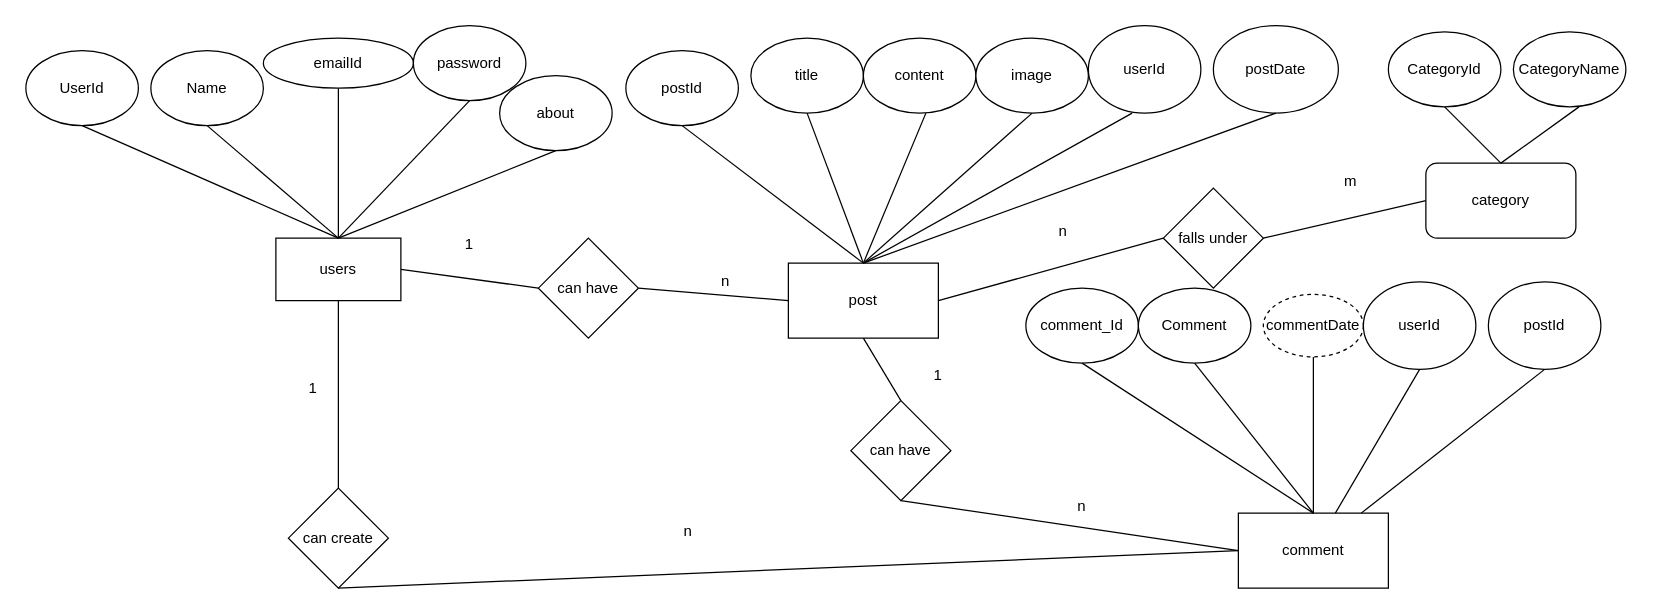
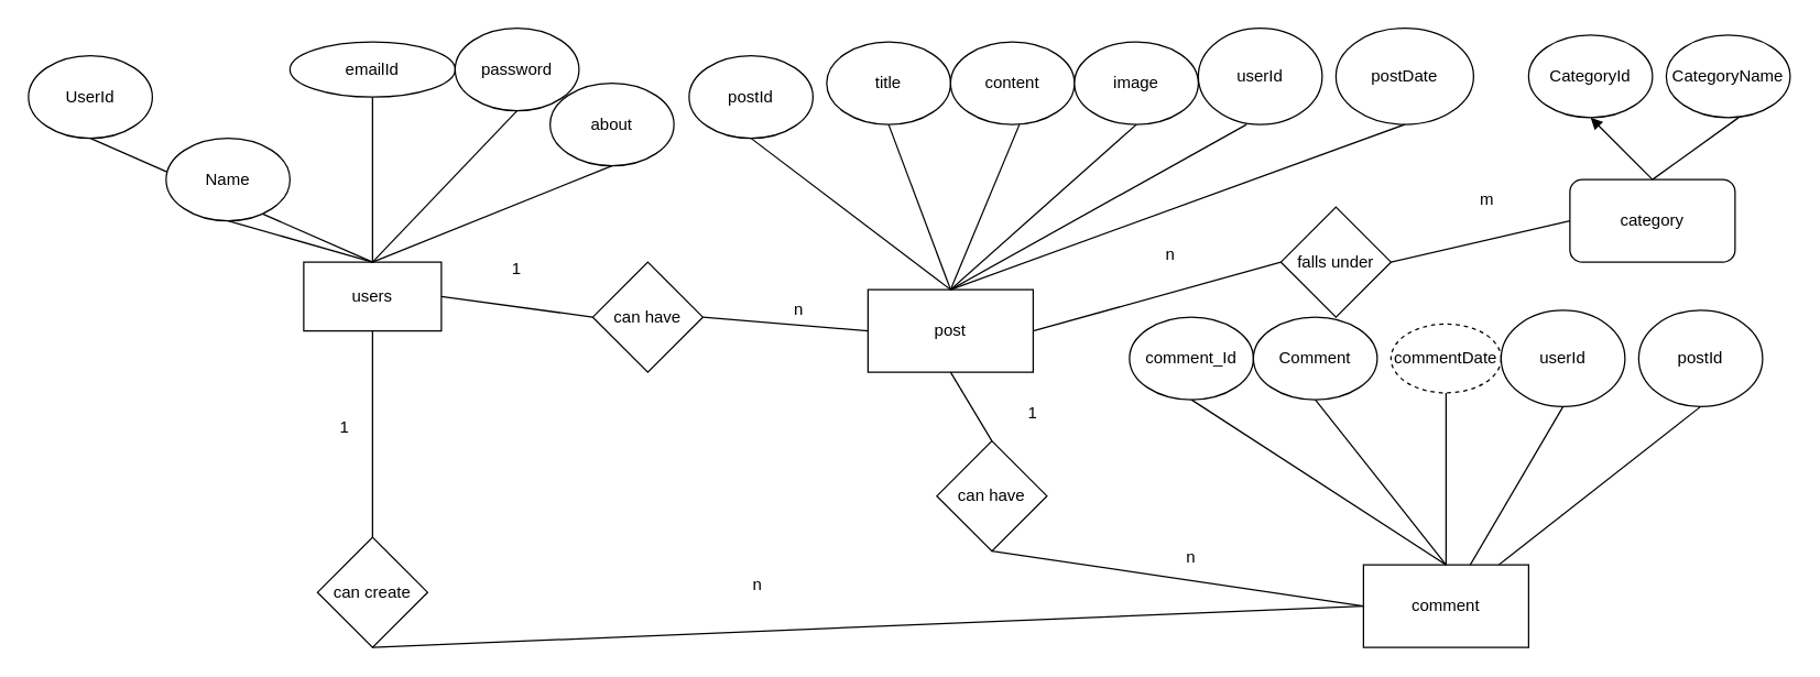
  <mxCell id="0" />
  <mxCell id="1" parent="0" />
  <mxCell id="2" value="post" style="rounded=0;whiteSpace=wrap;html=1;" vertex="1" parent="1"><mxGeometry x="630" y="210" width="120" height="60" as="geometry" /></mxCell>
  <mxCell id="3" value="users" style="rounded=0;whiteSpace=wrap;html=1;" vertex="1" parent="1"><mxGeometry x="220" y="190" width="100" height="50" as="geometry" /></mxCell>
  <mxCell id="4" value="UserId" style="ellipse;whiteSpace=wrap;html=1;" vertex="1" parent="1"><mxGeometry x="20" width="90" height="60" as="geometry" y="40" /></mxCell>
  <mxCell id="5" value="" style="endArrow=none;html=1;rounded=0;entryX=0.5;entryY=1;entryDx=0;entryDy=0;exitX=0.5;exitY=0;exitDx=0;exitDy=0;" edge="1" parent="1" source="3" target="4"><mxGeometry width="50" height="50" relative="1" as="geometry"><mxPoint x="420" y="300" as="sourcePoint" /><mxPoint x="470" y="250" as="targetPoint" /></mxGeometry></mxCell>
- <mxCell id="6" value="Name" style="ellipse;whiteSpace=wrap;html=1;" vertex="1" parent="1"><mxGeometry x="120" width="90" height="60" as="geometry" y="40" /></mxCell>
+ <mxCell id="6" value="Name" style="ellipse;whiteSpace=wrap;html=1;" vertex="1" parent="1"><mxGeometry x="120" y="100" width="90" height="60" as="geometry" /></mxCell>
  <mxCell id="7" value="" style="endArrow=none;html=1;rounded=0;entryX=0.5;entryY=1;entryDx=0;entryDy=0;" edge="1" parent="1" target="6"><mxGeometry width="50" height="50" relative="1" as="geometry"><mxPoint x="270" y="190" as="sourcePoint" /><mxPoint x="75" y="110" as="targetPoint" /></mxGeometry></mxCell>
  <mxCell id="8" value="" style="endArrow=none;html=1;rounded=0;" edge="1" parent="1" target="9"><mxGeometry width="50" height="50" relative="1" as="geometry"><mxPoint x="270" y="190" as="sourcePoint" /><mxPoint x="270" y="80" as="targetPoint" /></mxGeometry></mxCell>
  <mxCell id="9" value="emailId" style="ellipse;whiteSpace=wrap;html=1;" vertex="1" parent="1"><mxGeometry x="210" y="30" width="120" height="40" as="geometry" /></mxCell>
  <mxCell id="10" value="password" style="ellipse;whiteSpace=wrap;html=1;" vertex="1" parent="1"><mxGeometry x="330" y="20" width="90" height="60" as="geometry" /></mxCell>
  <mxCell id="11" value="" style="endArrow=none;html=1;rounded=0;entryX=0.5;entryY=1;entryDx=0;entryDy=0;exitX=0.5;exitY=0;exitDx=0;exitDy=0;" edge="1" parent="1" source="3" target="10"><mxGeometry width="50" height="50" relative="1" as="geometry"><mxPoint x="280" y="200" as="sourcePoint" /><mxPoint x="280" y="80" as="targetPoint" /></mxGeometry></mxCell>
  <mxCell id="12" value="" style="endArrow=none;html=1;rounded=0;exitX=0.5;exitY=0;exitDx=0;exitDy=0;entryX=0.5;entryY=1;entryDx=0;entryDy=0;" edge="1" parent="1" source="3" target="13"><mxGeometry width="50" height="50" relative="1" as="geometry"><mxPoint x="290" y="210" as="sourcePoint" /><mxPoint x="430" y="130" as="targetPoint" /></mxGeometry></mxCell>
  <mxCell id="13" value="about" style="ellipse;whiteSpace=wrap;html=1;" vertex="1" parent="1"><mxGeometry x="399" y="60" width="90" height="60" as="geometry" /></mxCell>
  <mxCell id="14" value="postId&lt;span style=&quot;color: rgba(0, 0, 0, 0); font-family: monospace; font-size: 0px; text-align: start;&quot;&gt;%3CmxGraphModel%3E%3Croot%3E%3CmxCell%20id%3D%220%22%2F%3E%3CmxCell%20id%3D%221%22%20parent%3D%220%22%2F%3E%3CmxCell%20id%3D%222%22%20value%3D%22about%22%20style%3D%22ellipse%3BwhiteSpace%3Dwrap%3Bhtml%3D1%3B%22%20vertex%3D%221%22%20parent%3D%221%22%3E%3CmxGeometry%20x%3D%22390%22%20y%3D%2240%22%20width%3D%2290%22%20height%3D%2260%22%20as%3D%22geometry%22%2F%3E%3C%2FmxCell%3E%3C%2Froot%3E%3C%2FmxGraphModel%3E&lt;/span&gt;" style="ellipse;whiteSpace=wrap;html=1;" vertex="1" parent="1"><mxGeometry x="500" width="90" height="60" as="geometry" y="40" /></mxCell>
  <mxCell id="15" value="title" style="ellipse;whiteSpace=wrap;html=1;" vertex="1" parent="1"><mxGeometry x="600" y="30" width="90" height="60" as="geometry" /></mxCell>
  <mxCell id="16" value="cont&lt;span style=&quot;color: rgba(0, 0, 0, 0); font-family: monospace; font-size: 0px; text-align: start;&quot;&gt;%3CmxGraphModel%3E%3Croot%3E%3CmxCell%20id%3D%220%22%2F%3E%3CmxCell%20id%3D%221%22%20parent%3D%220%22%2F%3E%3CmxCell%20id%3D%222%22%20value%3D%22about%22%20style%3D%22ellipse%3BwhiteSpace%3Dwrap%3Bhtml%3D1%3B%22%20vertex%3D%221%22%20parent%3D%221%22%3E%3CmxGeometry%20x%3D%22390%22%20y%3D%2240%22%20width%3D%2290%22%20height%3D%2260%22%20as%3D%22geometry%22%2F%3E%3C%2FmxCell%3E%3C%2Froot%3E%3C%2FmxGraphModel%3E&lt;/span&gt;ent" style="ellipse;whiteSpace=wrap;html=1;" vertex="1" parent="1"><mxGeometry x="690" y="30" width="90" height="60" as="geometry" /></mxCell>
  <mxCell id="17" value="image" style="ellipse;whiteSpace=wrap;html=1;" vertex="1" parent="1"><mxGeometry x="780" y="30" width="90" height="60" as="geometry" /></mxCell>
  <mxCell id="18" value="" style="endArrow=none;html=1;rounded=0;exitX=0.5;exitY=0;exitDx=0;exitDy=0;" edge="1" parent="1" source="2"><mxGeometry width="50" height="50" relative="1" as="geometry"><mxPoint x="740" y="210" as="sourcePoint" /><mxPoint x="740" y="90" as="targetPoint" /></mxGeometry></mxCell>
  <mxCell id="19" value="" style="endArrow=none;html=1;rounded=0;entryX=0.5;entryY=1;entryDx=0;entryDy=0;exitX=0.5;exitY=0;exitDx=0;exitDy=0;" edge="1" parent="1" source="2" target="15"><mxGeometry width="50" height="50" relative="1" as="geometry"><mxPoint x="290" y="210" as="sourcePoint" /><mxPoint x="290" y="90" as="targetPoint" /></mxGeometry></mxCell>
  <mxCell id="20" value="" style="endArrow=none;html=1;rounded=0;entryX=0.5;entryY=1;entryDx=0;entryDy=0;exitX=0.5;exitY=0;exitDx=0;exitDy=0;" edge="1" parent="1" source="2" target="14"><mxGeometry width="50" height="50" relative="1" as="geometry"><mxPoint x="300" y="220" as="sourcePoint" /><mxPoint x="300" y="100" as="targetPoint" /></mxGeometry></mxCell>
  <mxCell id="21" value="" style="endArrow=none;html=1;rounded=0;entryX=0.5;entryY=1;entryDx=0;entryDy=0;exitX=0.5;exitY=0;exitDx=0;exitDy=0;" edge="1" parent="1" source="2" target="17"><mxGeometry width="50" height="50" relative="1" as="geometry"><mxPoint x="310" y="230" as="sourcePoint" /><mxPoint x="310" y="110" as="targetPoint" /></mxGeometry></mxCell>
  <mxCell id="22" value="userId" style="ellipse;whiteSpace=wrap;html=1;" vertex="1" parent="1"><mxGeometry x="870" y="20" width="90" height="70" as="geometry" /></mxCell>
  <mxCell id="23" value="" style="endArrow=none;html=1;rounded=0;entryX=0.389;entryY=1;entryDx=0;entryDy=0;entryPerimeter=0;exitX=0.5;exitY=0;exitDx=0;exitDy=0;" edge="1" parent="1" source="2" target="22"><mxGeometry width="50" height="50" relative="1" as="geometry"><mxPoint x="320" y="240" as="sourcePoint" /><mxPoint x="320" y="120" as="targetPoint" /></mxGeometry></mxCell>
  <mxCell id="24" value="can have" style="rhombus;whiteSpace=wrap;html=1;" vertex="1" parent="1"><mxGeometry x="430" y="190" width="80" height="80" as="geometry" /></mxCell>
  <mxCell id="25" value="" style="endArrow=none;html=1;rounded=0;exitX=1;exitY=0.5;exitDx=0;exitDy=0;entryX=0;entryY=0.5;entryDx=0;entryDy=0;" edge="1" parent="1" source="24" target="2"><mxGeometry width="50" height="50" relative="1" as="geometry"><mxPoint x="620" y="250" as="sourcePoint" /><mxPoint x="670" y="200" as="targetPoint" /></mxGeometry></mxCell>
  <mxCell id="26" value="" style="endArrow=none;html=1;rounded=0;exitX=1;exitY=0.5;exitDx=0;exitDy=0;entryX=0;entryY=0.5;entryDx=0;entryDy=0;" edge="1" parent="1" source="3" target="24"><mxGeometry width="50" height="50" relative="1" as="geometry"><mxPoint x="620" y="250" as="sourcePoint" /><mxPoint x="440" y="210" as="targetPoint" /></mxGeometry></mxCell>
  <mxCell id="27" value="1&lt;span style=&quot;color: rgba(0, 0, 0, 0); font-family: monospace; font-size: 0px; text-align: start;&quot;&gt;%3CmxGraphModel%3E%3Croot%3E%3CmxCell%20id%3D%220%22%2F%3E%3CmxCell%20id%3D%221%22%20parent%3D%220%22%2F%3E%3CmxCell%20id%3D%222%22%20value%3D%22%22%20style%3D%22endArrow%3Dnone%3Bhtml%3D1%3Brounded%3D0%3B%22%20edge%3D%221%22%20parent%3D%221%22%3E%3CmxGeometry%20width%3D%2250%22%20height%3D%2250%22%20relative%3D%221%22%20as%3D%22geometry%22%3E%3CmxPoint%20x%3D%22290%22%20y%3D%22200%22%20as%3D%22sourcePoint%22%2F%3E%3CmxPoint%20x%3D%22290%22%20y%3D%2280%22%20as%3D%22targetPoint%22%2F%3E%3C%2FmxGeometry%3E%3C%2FmxCell%3E%3C%2Froot%3E%3C%2FmxGraphModel%3E&lt;/span&gt;" style="text;html=1;strokeColor=none;fillColor=none;align=center;verticalAlign=middle;whiteSpace=wrap;rounded=0;" vertex="1" parent="1"><mxGeometry x="345" y="180" width="60" height="30" as="geometry" /></mxCell>
  <mxCell id="28" value="n" style="text;html=1;strokeColor=none;fillColor=none;align=center;verticalAlign=middle;whiteSpace=wrap;rounded=0;" vertex="1" parent="1"><mxGeometry x="520" y="410" width="60" height="30" as="geometry" /></mxCell>
  <mxCell id="29" value="comment" style="rounded=0;whiteSpace=wrap;html=1;" vertex="1" parent="1"><mxGeometry x="990" y="410" width="120" height="60" as="geometry" /></mxCell>
  <mxCell id="30" value="comment_Id" style="ellipse;whiteSpace=wrap;html=1;" vertex="1" parent="1"><mxGeometry x="820" y="230" width="90" height="60" as="geometry" /></mxCell>
  <mxCell id="31" value="Comment" style="ellipse;whiteSpace=wrap;html=1;" vertex="1" parent="1"><mxGeometry x="910" y="230" width="90" height="60" as="geometry" /></mxCell>
  <mxCell id="32" value="postDate" style="ellipse;whiteSpace=wrap;html=1;" vertex="1" parent="1"><mxGeometry x="970" y="20" width="100" height="70" as="geometry" /></mxCell>
  <mxCell id="33" value="" style="endArrow=none;html=1;rounded=0;entryX=0.5;entryY=1;entryDx=0;entryDy=0;exitX=0.5;exitY=0;exitDx=0;exitDy=0;" edge="1" parent="1" source="2" target="32"><mxGeometry width="50" height="50" relative="1" as="geometry"><mxPoint x="710" y="180" as="sourcePoint" /><mxPoint x="565" y="110" as="targetPoint" /></mxGeometry></mxCell>
  <mxCell id="34" value="commentDate" style="ellipse;whiteSpace=wrap;html=1;dashed=1;" vertex="1" parent="1"><mxGeometry x="1010" y="235" width="80" height="50" as="geometry" /></mxCell>
  <mxCell id="35" value="userId" style="ellipse;whiteSpace=wrap;html=1;" vertex="1" parent="1"><mxGeometry x="1090" y="225" width="90" height="70" as="geometry" /></mxCell>
  <mxCell id="36" value="postId" style="ellipse;whiteSpace=wrap;html=1;" vertex="1" parent="1"><mxGeometry x="1190" y="225" width="90" height="70" as="geometry" /></mxCell>
  <mxCell id="37" value="" style="endArrow=none;html=1;rounded=0;entryX=0.5;entryY=1;entryDx=0;entryDy=0;exitX=0.5;exitY=0;exitDx=0;exitDy=0;" edge="1" parent="1" source="29" target="30"><mxGeometry width="50" height="50" relative="1" as="geometry"><mxPoint x="1025" y="370" as="sourcePoint" /><mxPoint x="870" y="290" as="targetPoint" /></mxGeometry></mxCell>
  <mxCell id="38" value="" style="endArrow=none;html=1;rounded=0;entryX=0.5;entryY=1;entryDx=0;entryDy=0;" edge="1" parent="1" source="29" target="35"><mxGeometry width="50" height="50" relative="1" as="geometry"><mxPoint x="1050" y="400" as="sourcePoint" /><mxPoint x="875" y="300" as="targetPoint" /></mxGeometry></mxCell>
  <mxCell id="39" value="" style="endArrow=none;html=1;rounded=0;entryX=0.5;entryY=1;entryDx=0;entryDy=0;" edge="1" parent="1" source="29" target="34"><mxGeometry width="50" height="50" relative="1" as="geometry"><mxPoint x="1050" y="400" as="sourcePoint" /><mxPoint x="885" y="310" as="targetPoint" /></mxGeometry></mxCell>
  <mxCell id="40" value="" style="endArrow=none;html=1;rounded=0;entryX=0.5;entryY=1;entryDx=0;entryDy=0;exitX=0.5;exitY=0;exitDx=0;exitDy=0;" edge="1" parent="1" source="29" target="31"><mxGeometry width="50" height="50" relative="1" as="geometry"><mxPoint x="1050" y="400" as="sourcePoint" /><mxPoint x="895" y="320" as="targetPoint" /></mxGeometry></mxCell>
  <mxCell id="41" value="" style="endArrow=none;html=1;rounded=0;entryX=0.5;entryY=1;entryDx=0;entryDy=0;" edge="1" parent="1" source="29" target="36"><mxGeometry width="50" height="50" relative="1" as="geometry"><mxPoint x="1050" y="400" as="sourcePoint" /><mxPoint x="1204.286" y="314.286" as="targetPoint" /></mxGeometry></mxCell>
  <mxCell id="42" value="can create" style="rhombus;whiteSpace=wrap;html=1;" vertex="1" parent="1"><mxGeometry x="230" y="390" width="80" height="80" as="geometry" /></mxCell>
  <mxCell id="43" value="can have" style="rhombus;whiteSpace=wrap;html=1;" vertex="1" parent="1"><mxGeometry x="680" y="320" width="80" height="80" as="geometry" /></mxCell>
  <mxCell id="44" value="" style="endArrow=none;html=1;rounded=0;exitX=0.5;exitY=0;exitDx=0;exitDy=0;entryX=0.5;entryY=1;entryDx=0;entryDy=0;" edge="1" parent="1" source="43" target="2"><mxGeometry width="50" height="50" relative="1" as="geometry"><mxPoint x="740" y="270" as="sourcePoint" /><mxPoint x="790" y="220" as="targetPoint" /></mxGeometry></mxCell>
  <mxCell id="45" value="" style="endArrow=none;html=1;rounded=0;exitX=0.5;exitY=1;exitDx=0;exitDy=0;entryX=0;entryY=0.5;entryDx=0;entryDy=0;" edge="1" parent="1" source="43" target="29"><mxGeometry width="50" height="50" relative="1" as="geometry"><mxPoint x="740" y="270" as="sourcePoint" /><mxPoint x="790" y="220" as="targetPoint" /></mxGeometry></mxCell>
  <mxCell id="46" value="" style="endArrow=none;html=1;rounded=0;exitX=0.5;exitY=0;exitDx=0;exitDy=0;entryX=0.5;entryY=1;entryDx=0;entryDy=0;" edge="1" parent="1" source="42" target="3"><mxGeometry width="50" height="50" relative="1" as="geometry"><mxPoint x="740" y="270" as="sourcePoint" /><mxPoint x="790" y="220" as="targetPoint" /></mxGeometry></mxCell>
  <mxCell id="47" value="" style="endArrow=none;html=1;rounded=0;exitX=0.5;exitY=1;exitDx=0;exitDy=0;entryX=0;entryY=0.5;entryDx=0;entryDy=0;" edge="1" parent="1" source="42" target="29"><mxGeometry width="50" height="50" relative="1" as="geometry"><mxPoint x="740" y="270" as="sourcePoint" /><mxPoint x="990" y="430" as="targetPoint" /></mxGeometry></mxCell>
  <mxCell id="48" value="1&lt;span style=&quot;color: rgba(0, 0, 0, 0); font-family: monospace; font-size: 0px; text-align: start;&quot;&gt;%3CmxGraphModel%3E%3Croot%3E%3CmxCell%20id%3D%220%22%2F%3E%3CmxCell%20id%3D%221%22%20parent%3D%220%22%2F%3E%3CmxCell%20id%3D%222%22%20value%3D%22%22%20style%3D%22endArrow%3Dnone%3Bhtml%3D1%3Brounded%3D0%3B%22%20edge%3D%221%22%20parent%3D%221%22%3E%3CmxGeometry%20width%3D%2250%22%20height%3D%2250%22%20relative%3D%221%22%20as%3D%22geometry%22%3E%3CmxPoint%20x%3D%22290%22%20y%3D%22200%22%20as%3D%22sourcePoint%22%2F%3E%3CmxPoint%20x%3D%22290%22%20y%3D%2280%22%20as%3D%22targetPoint%22%2F%3E%3C%2FmxGeometry%3E%3C%2FmxCell%3E%3C%2Froot%3E%3C%2FmxGraphModel%3E&lt;/span&gt;" style="text;html=1;strokeColor=none;fillColor=none;align=center;verticalAlign=middle;whiteSpace=wrap;rounded=0;" vertex="1" parent="1"><mxGeometry x="720" y="285" width="60" height="30" as="geometry" /></mxCell>
  <mxCell id="49" value="1&lt;span style=&quot;color: rgba(0, 0, 0, 0); font-family: monospace; font-size: 0px; text-align: start;&quot;&gt;%3CmxGraphModel%3E%3Croot%3E%3CmxCell%20id%3D%220%22%2F%3E%3CmxCell%20id%3D%221%22%20parent%3D%220%22%2F%3E%3CmxCell%20id%3D%222%22%20value%3D%22%22%20style%3D%22endArrow%3Dnone%3Bhtml%3D1%3Brounded%3D0%3B%22%20edge%3D%221%22%20parent%3D%221%22%3E%3CmxGeometry%20width%3D%2250%22%20height%3D%2250%22%20relative%3D%221%22%20as%3D%22geometry%22%3E%3CmxPoint%20x%3D%22290%22%20y%3D%22200%22%20as%3D%22sourcePoint%22%2F%3E%3CmxPoint%20x%3D%22290%22%20y%3D%2280%22%20as%3D%22targetPoint%22%2F%3E%3C%2FmxGeometry%3E%3C%2FmxCell%3E%3C%2Froot%3E%3C%2FmxGraphModel%3E&lt;/span&gt;" style="text;html=1;strokeColor=none;fillColor=none;align=center;verticalAlign=middle;whiteSpace=wrap;rounded=0;" vertex="1" parent="1"><mxGeometry x="220" y="295" width="60" height="30" as="geometry" /></mxCell>
  <mxCell id="50" value="n" style="text;html=1;strokeColor=none;fillColor=none;align=center;verticalAlign=middle;whiteSpace=wrap;rounded=0;" vertex="1" parent="1"><mxGeometry x="550" y="210" width="60" height="30" as="geometry" /></mxCell>
  <mxCell id="51" value="n" style="text;html=1;strokeColor=none;fillColor=none;align=center;verticalAlign=middle;whiteSpace=wrap;rounded=0;" vertex="1" parent="1"><mxGeometry x="835" y="390" width="60" height="30" as="geometry" /></mxCell>
  <mxCell id="52" value="category" style="whiteSpace=wrap;html=1;rounded=1;" vertex="1" parent="1"><mxGeometry x="1140" y="130" width="120" height="60" as="geometry" /></mxCell>
  <mxCell id="53" value="CategoryId" style="ellipse;whiteSpace=wrap;html=1;" vertex="1" parent="1"><mxGeometry x="1110" y="25" width="90" height="60" as="geometry" /></mxCell>
  <mxCell id="54" value="CategoryName" style="ellipse;whiteSpace=wrap;html=1;" vertex="1" parent="1"><mxGeometry x="1210" y="25" width="90" height="60" as="geometry" /></mxCell>
  <mxCell id="55" value="" style="endArrow=none;html=1;rounded=0;entryX=0.389;entryY=1;entryDx=0;entryDy=0;entryPerimeter=0;exitX=0.5;exitY=0;exitDx=0;exitDy=0;" edge="1" parent="1" source="52"><mxGeometry width="50" height="50" relative="1" as="geometry"><mxPoint x="1047.49" y="205" as="sourcePoint" /><mxPoint x="1262.5" y="85" as="targetPoint" /></mxGeometry></mxCell>
- <mxCell id="56" value="" style="endArrow=none;html=1;rounded=0;entryX=0.5;entryY=1;entryDx=0;entryDy=0;exitX=0.5;exitY=0;exitDx=0;exitDy=0;" edge="1" parent="1" source="52" target="53"><mxGeometry width="50" height="50" relative="1" as="geometry"><mxPoint x="1210" y="140" as="sourcePoint" /><mxPoint x="1272.5" y="95" as="targetPoint" /></mxGeometry></mxCell>
+ <mxCell id="56" value="" style="endArrow=block;html=1;rounded=0;entryX=0.5;entryY=1;entryDx=0;entryDy=0;exitX=0.5;exitY=0;exitDx=0;exitDy=0;" edge="1" parent="1" source="52" target="53"><mxGeometry width="50" height="50" relative="1" as="geometry"><mxPoint x="1210" y="140" as="sourcePoint" /><mxPoint x="1272.5" y="95" as="targetPoint" /></mxGeometry></mxCell>
  <mxCell id="57" value="falls under" style="rhombus;whiteSpace=wrap;html=1;" vertex="1" parent="1"><mxGeometry x="930" y="150" width="80" height="80" as="geometry" /></mxCell>
  <mxCell id="58" value="" style="endArrow=none;html=1;rounded=0;entryX=0;entryY=0.5;entryDx=0;entryDy=0;exitX=1;exitY=0.5;exitDx=0;exitDy=0;" edge="1" parent="1" source="2" target="57"><mxGeometry width="50" height="50" relative="1" as="geometry"><mxPoint x="740" y="270" as="sourcePoint" /><mxPoint x="790" y="220" as="targetPoint" /></mxGeometry></mxCell>
  <mxCell id="59" value="" style="endArrow=none;html=1;rounded=0;entryX=0;entryY=0.5;entryDx=0;entryDy=0;exitX=1;exitY=0.5;exitDx=0;exitDy=0;" edge="1" parent="1" source="57" target="52"><mxGeometry width="50" height="50" relative="1" as="geometry"><mxPoint x="760" y="250" as="sourcePoint" /><mxPoint x="940" y="200" as="targetPoint" /></mxGeometry></mxCell>
  <mxCell id="60" value="n&lt;span style=&quot;color: rgba(0, 0, 0, 0); font-family: monospace; font-size: 0px; text-align: start;&quot;&gt;%3CmxGraphModel%3E%3Croot%3E%3CmxCell%20id%3D%220%22%2F%3E%3CmxCell%20id%3D%221%22%20parent%3D%220%22%2F%3E%3CmxCell%20id%3D%222%22%20value%3D%221%26lt%3Bspan%20style%3D%26quot%3Bcolor%3A%20rgba(0%2C%200%2C%200%2C%200)%3B%20font-family%3A%20monospace%3B%20font-size%3A%200px%3B%20text-align%3A%20start%3B%26quot%3B%26gt%3B%253CmxGraphModel%253E%253Croot%253E%253CmxCell%2520id%253D%25220%2522%252F%253E%253CmxCell%2520id%253D%25221%2522%2520parent%253D%25220%2522%252F%253E%253CmxCell%2520id%253D%25222%2522%2520value%253D%2522%2522%2520style%253D%2522endArrow%253Dnone%253Bhtml%253D1%253Brounded%253D0%253B%2522%2520edge%253D%25221%2522%2520parent%253D%25221%2522%253E%253CmxGeometry%2520width%253D%252250%2522%2520height%253D%252250%2522%2520relative%253D%25221%2522%2520as%253D%2522geometry%2522%253E%253CmxPoint%2520x%253D%2522290%2522%2520y%253D%2522200%2522%2520as%253D%2522sourcePoint%2522%252F%253E%253CmxPoint%2520x%253D%2522290%2522%2520y%253D%252280%2522%2520as%253D%2522targetPoint%2522%252F%253E%253C%252FmxGeometry%253E%253C%252FmxCell%253E%253C%252Froot%253E%253C%252FmxGraphModel%253E%26lt%3B%2Fspan%26gt%3B%22%20style%3D%22text%3Bhtml%3D1%3BstrokeColor%3Dnone%3BfillColor%3Dnone%3Balign%3Dcenter%3BverticalAlign%3Dmiddle%3BwhiteSpace%3Dwrap%3Brounded%3D0%3B%22%20vertex%3D%221%22%20parent%3D%221%22%3E%3CmxGeometry%20x%3D%22315%22%20y%3D%22140%22%20width%3D%2260%22%20height%3D%2230%22%20as%3D%22geometry%22%2F%3E%3C%2FmxCell%3E%3C%2Froot%3E%3C%2FmxGraphModel%3E&lt;/span&gt;" style="text;html=1;strokeColor=none;fillColor=none;align=center;verticalAlign=middle;whiteSpace=wrap;rounded=0;" vertex="1" parent="1"><mxGeometry x="820" y="170" width="60" height="30" as="geometry" /></mxCell>
  <mxCell id="61" value="m" style="text;html=1;strokeColor=none;fillColor=none;align=center;verticalAlign=middle;whiteSpace=wrap;rounded=0;" vertex="1" parent="1"><mxGeometry x="1050" y="130" width="60" height="30" as="geometry" /></mxCell>
